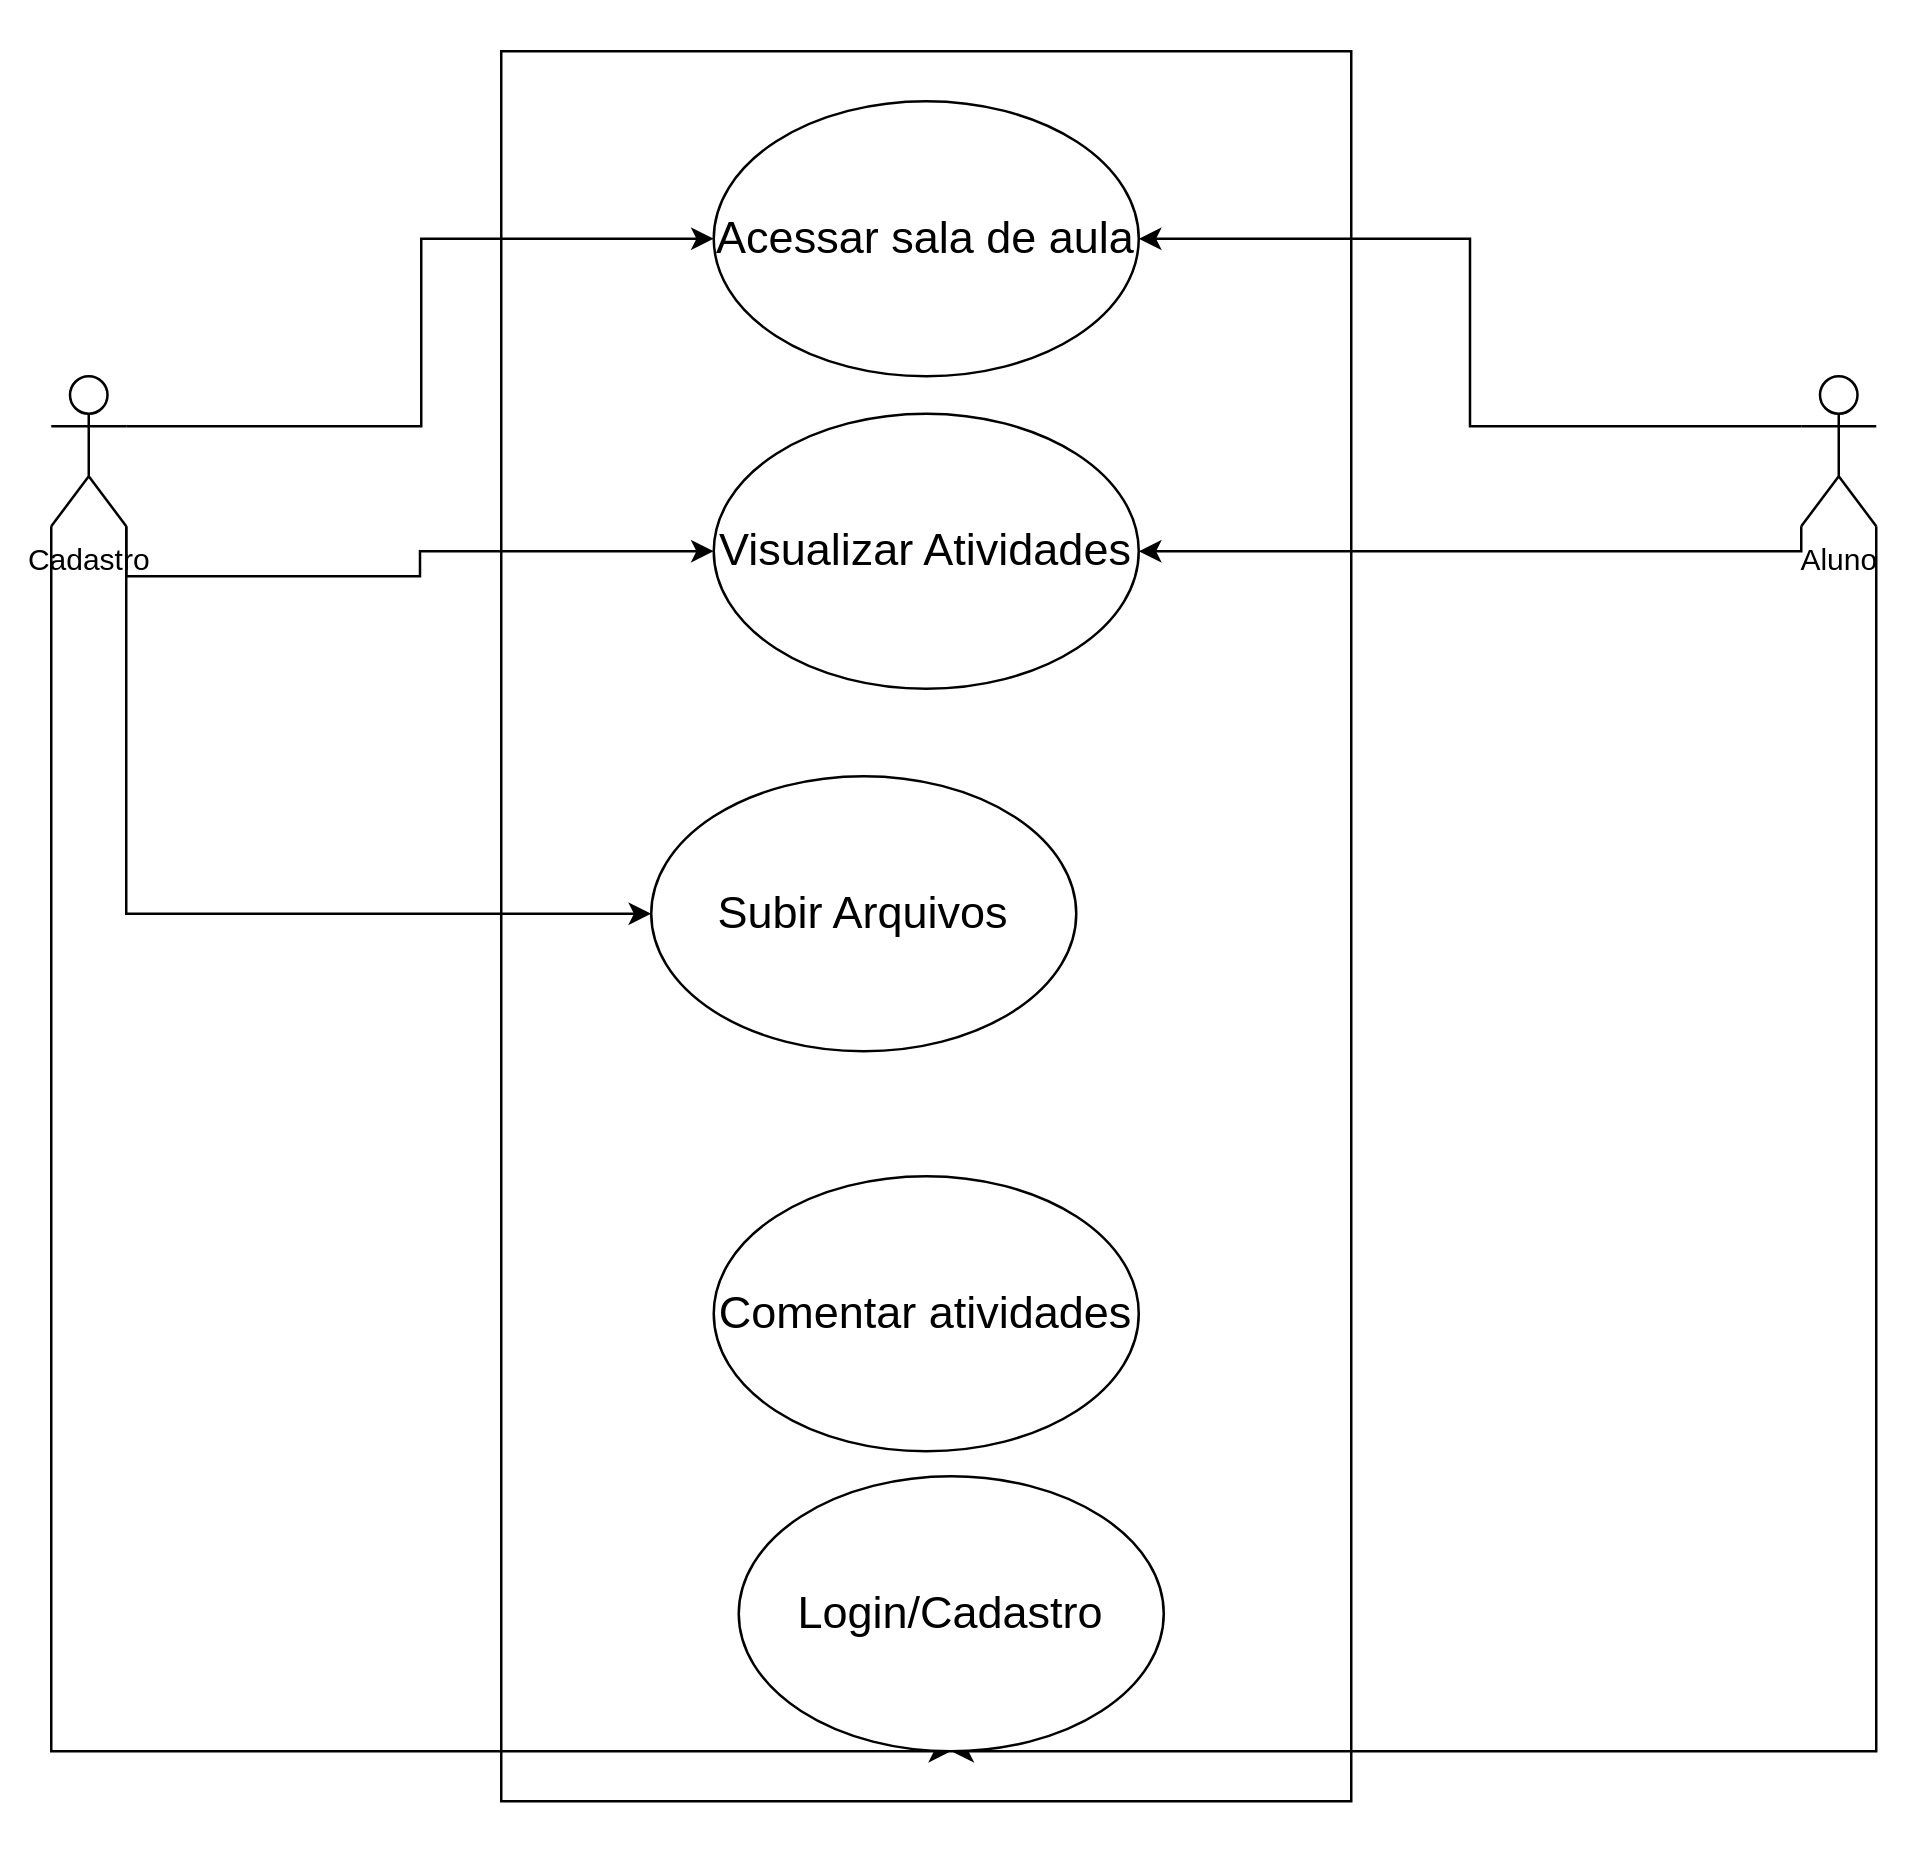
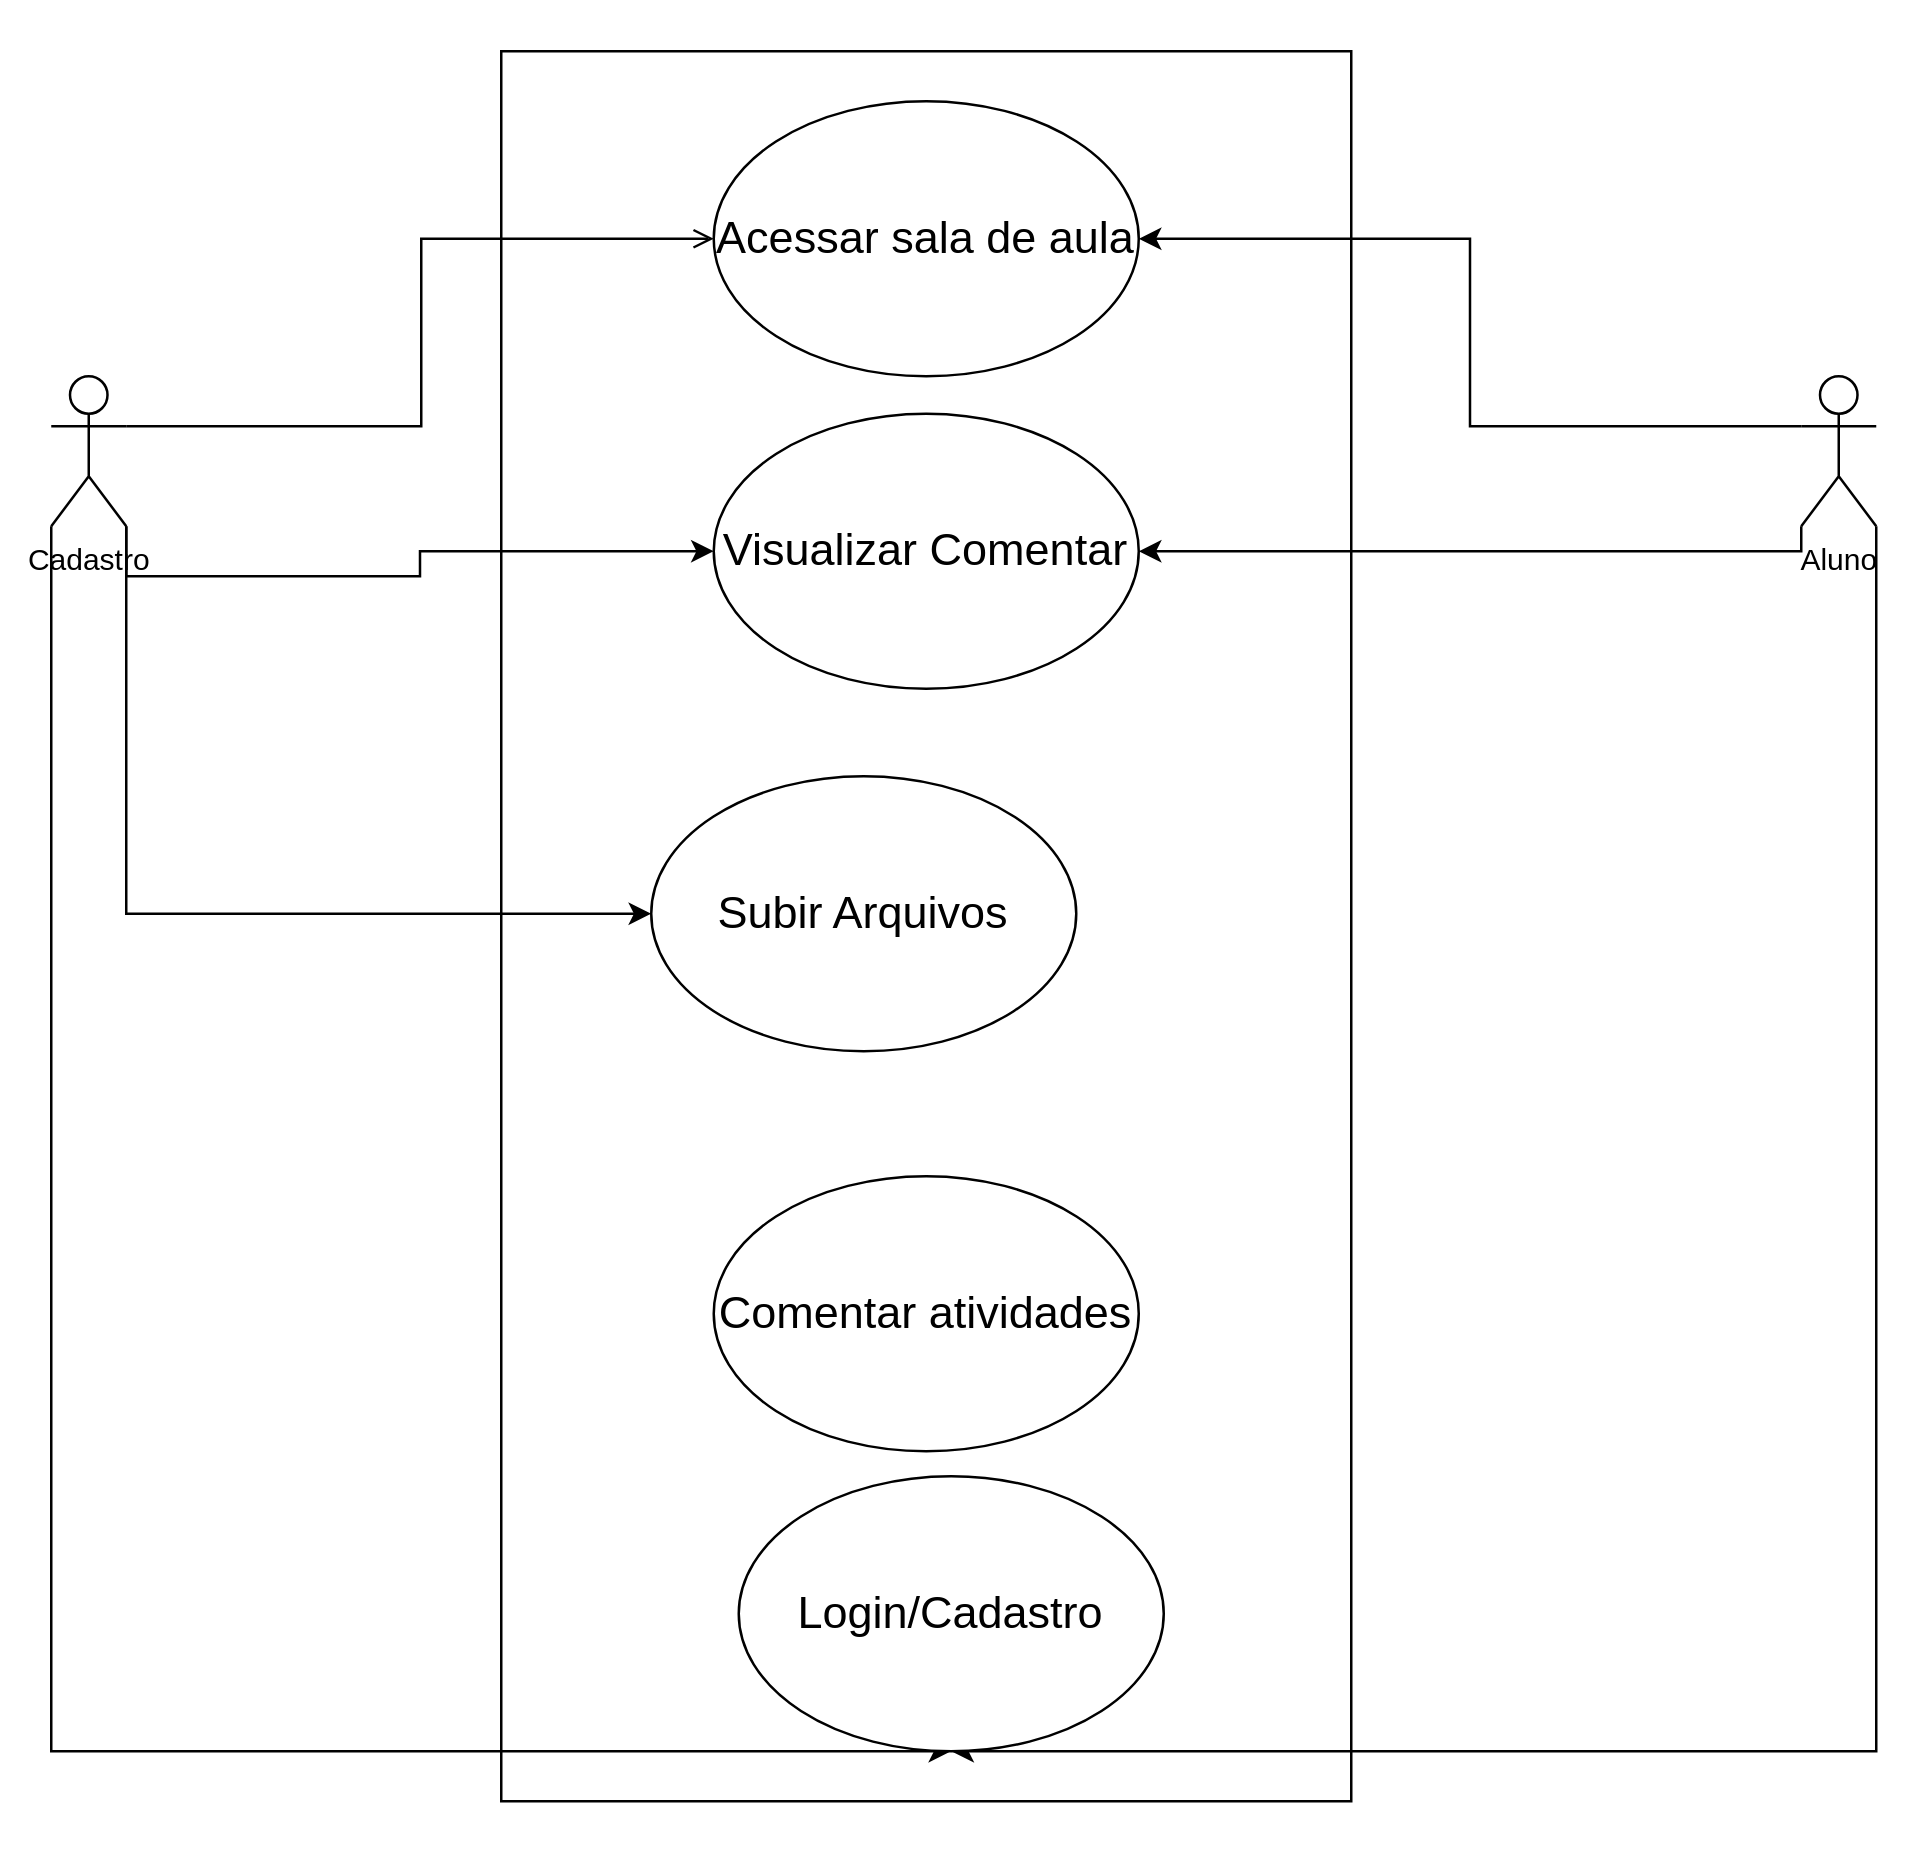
  <mxCell id="0" />
  <mxCell id="1" parent="0" />
  <mxCell id="2" value="" style="rounded=0;whiteSpace=wrap;html=1;" vertex="1" parent="1"><mxGeometry x="200" y="20" width="340" height="700" as="geometry" /></mxCell>
  <mxCell id="3" value="Acessar sala de aula" style="ellipse;whiteSpace=wrap;html=1;fontSize=18;" vertex="1" parent="1"><mxGeometry x="285" width="170" height="110" as="geometry" y="40" /></mxCell>
- <mxCell id="4" style="edgeStyle=orthogonalEdgeStyle;rounded=0;orthogonalLoop=1;jettySize=auto;html=1;exitX=1;exitY=0.333;exitDx=0;exitDy=0;exitPerimeter=0;" edge="1" parent="1" source="12" target="3"><mxGeometry relative="1" as="geometry"><Array as="points"><mxPoint x="168" y="170" /><mxPoint x="168" y="95" /></Array></mxGeometry></mxCell>
+ <mxCell id="4" style="edgeStyle=orthogonalEdgeStyle;rounded=0;orthogonalLoop=1;jettySize=auto;html=1;exitX=1;exitY=0.333;exitDx=0;exitDy=0;exitPerimeter=0;endArrow=open;" edge="1" parent="1" source="12" target="3"><mxGeometry relative="1" as="geometry"><Array as="points"><mxPoint x="168" y="170" /><mxPoint x="168" y="95" /></Array></mxGeometry></mxCell>
  <mxCell id="5" style="edgeStyle=orthogonalEdgeStyle;rounded=0;orthogonalLoop=1;jettySize=auto;html=1;exitX=0;exitY=0.333;exitDx=0;exitDy=0;exitPerimeter=0;" edge="1" parent="1" source="8" target="3"><mxGeometry relative="1" as="geometry"><mxPoint x="610" y="120" as="targetPoint" /></mxGeometry></mxCell>
  <mxCell id="6" style="edgeStyle=orthogonalEdgeStyle;rounded=0;orthogonalLoop=1;jettySize=auto;html=1;" edge="1" parent="1" source="8" target="13"><mxGeometry relative="1" as="geometry"><Array as="points"><mxPoint x="720" y="220" /></Array></mxGeometry></mxCell>
  <mxCell id="7" style="edgeStyle=orthogonalEdgeStyle;rounded=0;orthogonalLoop=1;jettySize=auto;html=1;exitX=1;exitY=1;exitDx=0;exitDy=0;exitPerimeter=0;entryX=0.5;entryY=1;entryDx=0;entryDy=0;" edge="1" parent="1" source="8" target="16"><mxGeometry relative="1" as="geometry"><Array as="points"><mxPoint x="750" y="700" /></Array></mxGeometry></mxCell>
  <mxCell id="8" value="Aluno&lt;br&gt;" style="shape=umlActor;verticalLabelPosition=bottom;verticalAlign=top;html=1;outlineConnect=0;" vertex="1" parent="1"><mxGeometry x="720" y="150" width="30" height="60" as="geometry" /></mxCell>
  <mxCell id="9" style="edgeStyle=orthogonalEdgeStyle;rounded=0;orthogonalLoop=1;jettySize=auto;html=1;exitX=1;exitY=1;exitDx=0;exitDy=0;exitPerimeter=0;" edge="1" parent="1" source="12" target="13"><mxGeometry relative="1" as="geometry" /></mxCell>
  <mxCell id="10" style="edgeStyle=orthogonalEdgeStyle;rounded=0;orthogonalLoop=1;jettySize=auto;html=1;exitX=1;exitY=1;exitDx=0;exitDy=0;exitPerimeter=0;entryX=0;entryY=0.5;entryDx=0;entryDy=0;" edge="1" parent="1" source="12" target="14"><mxGeometry relative="1" as="geometry" /></mxCell>
  <mxCell id="11" style="edgeStyle=orthogonalEdgeStyle;rounded=0;orthogonalLoop=1;jettySize=auto;html=1;exitX=0;exitY=1;exitDx=0;exitDy=0;exitPerimeter=0;entryX=0.5;entryY=1;entryDx=0;entryDy=0;" edge="1" parent="1" source="12" target="16"><mxGeometry relative="1" as="geometry"><Array as="points"><mxPoint x="20" y="700" /></Array></mxGeometry></mxCell>
  <mxCell id="12" value="Cadastro&lt;br&gt;" style="shape=umlActor;verticalLabelPosition=bottom;verticalAlign=top;html=1;outlineConnect=0;" vertex="1" parent="1"><mxGeometry x="20" y="150" width="30" height="60" as="geometry" /></mxCell>
- <mxCell id="13" value="Visualizar Atividades&lt;br&gt;" style="ellipse;whiteSpace=wrap;html=1;fontSize=18;" vertex="1" parent="1"><mxGeometry x="285" y="165" width="170" height="110" as="geometry" /></mxCell>
+ <mxCell id="13" value="Visualizar Comentar&lt;br&gt;" style="ellipse;whiteSpace=wrap;html=1;fontSize=18;" vertex="1" parent="1"><mxGeometry x="285" y="165" width="170" height="110" as="geometry" /></mxCell>
  <mxCell id="14" value="Subir Arquivos" style="ellipse;whiteSpace=wrap;html=1;fontSize=18;" vertex="1" parent="1"><mxGeometry x="260" y="310" width="170" height="110" as="geometry" /></mxCell>
  <mxCell id="15" value="Comentar atividades" style="ellipse;whiteSpace=wrap;html=1;fontSize=18;" vertex="1" parent="1"><mxGeometry x="285" y="470" width="170" height="110" as="geometry" /></mxCell>
  <mxCell id="16" value="Login/Cadastro" style="ellipse;whiteSpace=wrap;html=1;fontSize=18;" vertex="1" parent="1"><mxGeometry x="295" y="590" width="170" height="110" as="geometry" /></mxCell>
